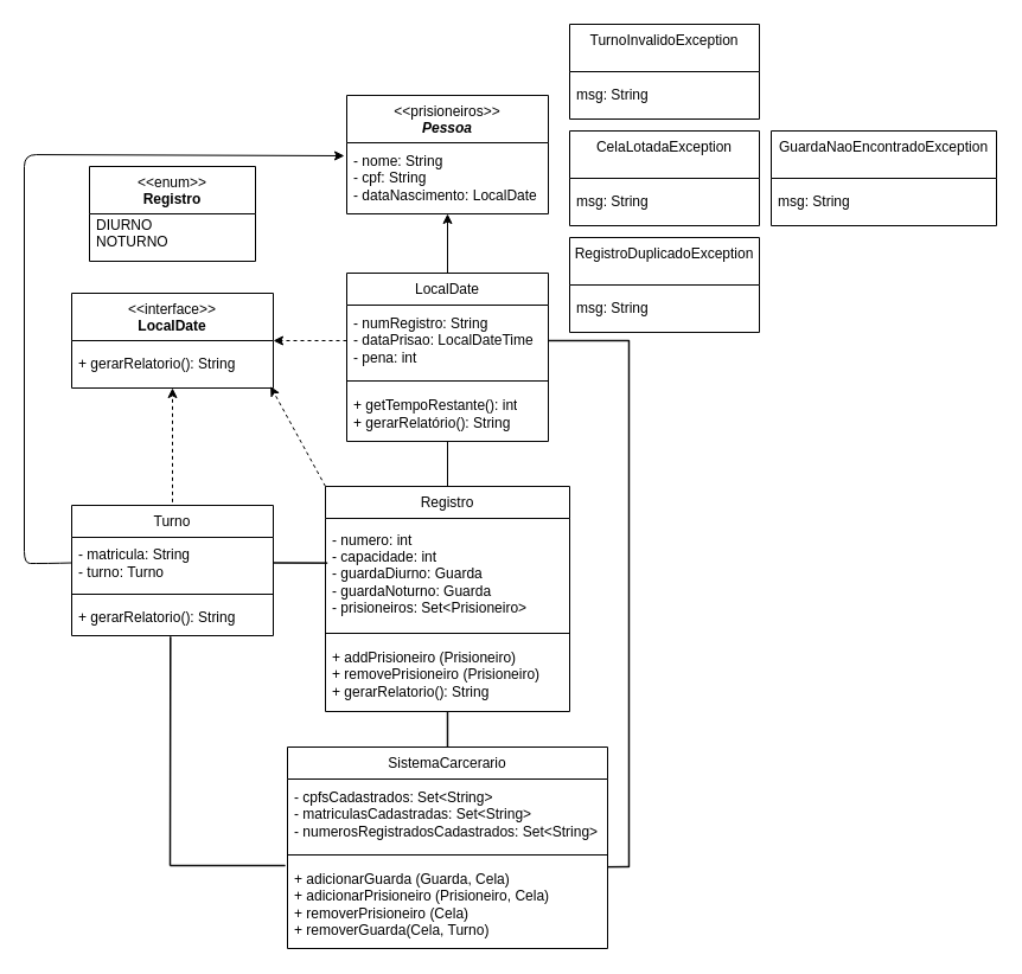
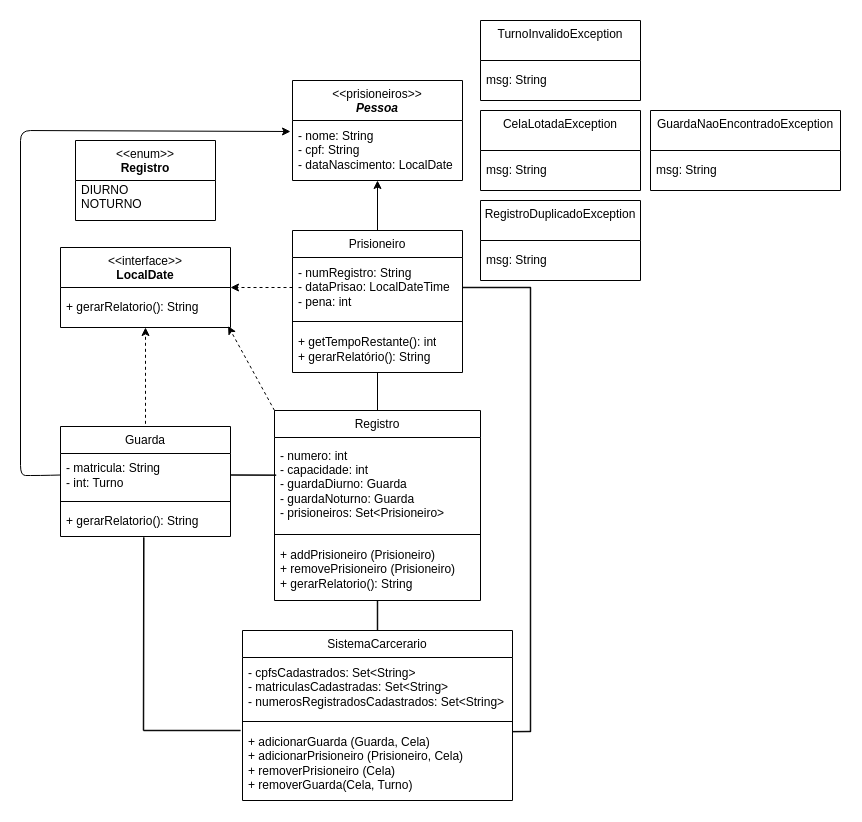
  <mxCell id="0" />
  <mxCell id="1" parent="0" />
  <mxCell id="2" value="&amp;lt;&amp;lt;prisioneiros&amp;gt;&amp;gt;&lt;br&gt;&lt;div&gt;&lt;i&gt;&lt;b&gt;Pessoa&lt;/b&gt;&lt;/i&gt;&lt;/div&gt;" style="swimlane;fontStyle=0;align=center;verticalAlign=top;childLayout=stackLayout;horizontal=1;startSize=40;horizontalStack=0;resizeParent=1;resizeParentMax=0;resizeLast=0;collapsible=0;marginBottom=0;html=1;whiteSpace=wrap;" vertex="1" parent="1"><mxGeometry x="292" y="80" width="170" height="100" as="geometry" /></mxCell>
  <mxCell id="3" value="&lt;font style=&quot;color: rgb(0, 0, 0);&quot;&gt;- nome: String&lt;/font&gt;&lt;div&gt;&lt;font style=&quot;color: rgb(0, 0, 0);&quot;&gt;- cpf: String&lt;/font&gt;&lt;/div&gt;&lt;div&gt;&lt;font style=&quot;color: rgb(0, 0, 0);&quot;&gt;- dataNascimento: LocalDate&lt;/font&gt;&lt;/div&gt;" style="text;html=1;strokeColor=none;fillColor=none;align=left;verticalAlign=middle;spacingLeft=4;spacingRight=4;overflow=hidden;rotatable=0;points=[[0,0.5],[1,0.5]];portConstraint=eastwest;whiteSpace=wrap;" vertex="1" parent="2"><mxGeometry y="40" width="170" height="60" as="geometry" /></mxCell>
  <mxCell id="4" value="&amp;lt;&amp;lt;enum&amp;gt;&amp;gt;&lt;br&gt;&lt;b&gt;Registro&lt;/b&gt;" style="swimlane;fontStyle=0;align=center;verticalAlign=top;childLayout=stackLayout;horizontal=1;startSize=40;horizontalStack=0;resizeParent=1;resizeParentMax=0;resizeLast=0;collapsible=0;marginBottom=0;html=1;whiteSpace=wrap;" vertex="1" parent="1"><mxGeometry x="75" y="140" width="140" height="80" as="geometry" /></mxCell>
  <mxCell id="5" value="DIURNO&lt;div&gt;NOTURNO&lt;/div&gt;&lt;div&gt;&lt;br&gt;&lt;/div&gt;" style="text;html=1;strokeColor=none;fillColor=none;align=left;verticalAlign=middle;spacingLeft=4;spacingRight=4;overflow=hidden;rotatable=0;points=[[0,0.5],[1,0.5]];portConstraint=eastwest;whiteSpace=wrap;" vertex="1" parent="4"><mxGeometry y="40" width="140" height="40" as="geometry" /></mxCell>
  <mxCell id="6" value="&amp;lt;&amp;lt;interface&amp;gt;&amp;gt;&lt;br&gt;&lt;b&gt;LocalDate&lt;/b&gt;" style="swimlane;fontStyle=0;align=center;verticalAlign=top;childLayout=stackLayout;horizontal=1;startSize=40;horizontalStack=0;resizeParent=1;resizeParentMax=0;resizeLast=0;collapsible=0;marginBottom=0;html=1;whiteSpace=wrap;" vertex="1" parent="1"><mxGeometry x="60" y="247" width="170" height="80" as="geometry" /></mxCell>
  <mxCell id="7" value="+ gerarRelatorio(): String" style="text;html=1;strokeColor=none;fillColor=none;align=left;verticalAlign=middle;spacingLeft=4;spacingRight=4;overflow=hidden;rotatable=0;points=[[0,0.5],[1,0.5]];portConstraint=eastwest;whiteSpace=wrap;" vertex="1" parent="6"><mxGeometry y="40" width="170" height="40" as="geometry" /></mxCell>
  <mxCell id="8" value="TurnoInvalidoException" style="swimlane;fontStyle=0;align=center;verticalAlign=top;childLayout=stackLayout;horizontal=1;startSize=40;horizontalStack=0;resizeParent=1;resizeParentMax=0;resizeLast=0;collapsible=0;marginBottom=0;html=1;whiteSpace=wrap;" vertex="1" parent="1"><mxGeometry x="480" y="20" width="160" height="80" as="geometry" /></mxCell>
  <mxCell id="9" value="&lt;div&gt;&lt;span style=&quot;background-color: transparent;&quot;&gt;&lt;font style=&quot;color: rgb(0, 0, 0);&quot;&gt;msg: String&lt;/font&gt;&lt;/span&gt;&lt;/div&gt;" style="text;html=1;strokeColor=none;fillColor=none;align=left;verticalAlign=middle;spacingLeft=4;spacingRight=4;overflow=hidden;rotatable=0;points=[[0,0.5],[1,0.5]];portConstraint=eastwest;whiteSpace=wrap;" vertex="1" parent="8"><mxGeometry y="40" width="160" height="40" as="geometry" /></mxCell>
  <mxCell id="10" value="CelaLotadaException" style="swimlane;fontStyle=0;align=center;verticalAlign=top;childLayout=stackLayout;horizontal=1;startSize=40;horizontalStack=0;resizeParent=1;resizeParentMax=0;resizeLast=0;collapsible=0;marginBottom=0;html=1;whiteSpace=wrap;" vertex="1" parent="1"><mxGeometry x="480" y="110" width="160" height="80" as="geometry" /></mxCell>
  <mxCell id="11" value="&lt;div&gt;&lt;span style=&quot;background-color: transparent;&quot;&gt;&lt;font style=&quot;color: rgb(0, 0, 0);&quot;&gt;msg: String&lt;/font&gt;&lt;/span&gt;&lt;/div&gt;" style="text;html=1;strokeColor=none;fillColor=none;align=left;verticalAlign=middle;spacingLeft=4;spacingRight=4;overflow=hidden;rotatable=0;points=[[0,0.5],[1,0.5]];portConstraint=eastwest;whiteSpace=wrap;" vertex="1" parent="10"><mxGeometry y="40" width="160" height="40" as="geometry" /></mxCell>
  <mxCell id="12" value="RegistroDuplicadoException" style="swimlane;fontStyle=0;align=center;verticalAlign=top;childLayout=stackLayout;horizontal=1;startSize=40;horizontalStack=0;resizeParent=1;resizeParentMax=0;resizeLast=0;collapsible=0;marginBottom=0;html=1;whiteSpace=wrap;" vertex="1" parent="1"><mxGeometry x="480" y="200" width="160" height="80" as="geometry" /></mxCell>
  <mxCell id="13" value="&lt;div&gt;&lt;span style=&quot;background-color: transparent;&quot;&gt;&lt;font style=&quot;color: rgb(0, 0, 0);&quot;&gt;msg: String&lt;/font&gt;&lt;/span&gt;&lt;/div&gt;" style="text;html=1;strokeColor=none;fillColor=none;align=left;verticalAlign=middle;spacingLeft=4;spacingRight=4;overflow=hidden;rotatable=0;points=[[0,0.5],[1,0.5]];portConstraint=eastwest;whiteSpace=wrap;" vertex="1" parent="12"><mxGeometry y="40" width="160" height="40" as="geometry" /></mxCell>
  <mxCell id="14" style="edgeStyle=none;html=1;exitX=0.5;exitY=0;exitDx=0;exitDy=0;" edge="1" parent="1" source="15" target="3"><mxGeometry relative="1" as="geometry" /></mxCell>
- <mxCell id="15" value="LocalDate" style="swimlane;fontStyle=0;align=center;verticalAlign=top;childLayout=stackLayout;horizontal=1;startSize=27;horizontalStack=0;resizeParent=1;resizeParentMax=0;resizeLast=0;collapsible=0;marginBottom=0;html=1;whiteSpace=wrap;" vertex="1" parent="1"><mxGeometry x="292" y="230" width="170" height="142" as="geometry" /></mxCell>
+ <mxCell id="15" value="Prisioneiro" style="swimlane;fontStyle=0;align=center;verticalAlign=top;childLayout=stackLayout;horizontal=1;startSize=27;horizontalStack=0;resizeParent=1;resizeParentMax=0;resizeLast=0;collapsible=0;marginBottom=0;html=1;whiteSpace=wrap;" vertex="1" parent="1"><mxGeometry x="292" y="230" width="170" height="142" as="geometry" /></mxCell>
  <mxCell id="16" value="&lt;font style=&quot;color: rgb(0, 0, 0);&quot;&gt;- numRegistro: String&lt;/font&gt;&lt;div&gt;&lt;font style=&quot;color: rgb(0, 0, 0);&quot;&gt;- dataPrisao: LocalDateTime&lt;/font&gt;&lt;/div&gt;&lt;div&gt;&lt;font style=&quot;color: rgb(0, 0, 0);&quot;&gt;- pena: int&lt;/font&gt;&lt;/div&gt;" style="text;html=1;strokeColor=none;fillColor=none;align=left;verticalAlign=middle;spacingLeft=4;spacingRight=4;overflow=hidden;rotatable=0;points=[[0,0.5],[1,0.5]];portConstraint=eastwest;whiteSpace=wrap;" vertex="1" parent="15"><mxGeometry y="27" width="170" height="60" as="geometry" /></mxCell>
  <mxCell id="17" value="" style="line;strokeWidth=1;fillColor=none;align=left;verticalAlign=middle;spacingTop=-1;spacingLeft=3;spacingRight=3;rotatable=0;labelPosition=right;points=[];portConstraint=eastwest;" vertex="1" parent="15"><mxGeometry y="87" width="170" height="8" as="geometry" /></mxCell>
  <mxCell id="18" value="&lt;font style=&quot;color: rgb(0, 0, 0);&quot;&gt;+ getTempoRestante(): int&lt;/font&gt;&lt;div&gt;&lt;font style=&quot;color: rgb(0, 0, 0);&quot;&gt;+ gerarRelatório(): String&lt;/font&gt;&lt;/div&gt;" style="text;html=1;strokeColor=none;fillColor=none;align=left;verticalAlign=middle;spacingLeft=4;spacingRight=4;overflow=hidden;rotatable=0;points=[[0,0.5],[1,0.5]];portConstraint=eastwest;whiteSpace=wrap;" vertex="1" parent="15"><mxGeometry y="95" width="170" height="47" as="geometry" /></mxCell>
  <mxCell id="19" value="SistemaCarcerario" style="swimlane;fontStyle=0;align=center;verticalAlign=top;childLayout=stackLayout;horizontal=1;startSize=27;horizontalStack=0;resizeParent=1;resizeParentMax=0;resizeLast=0;collapsible=0;marginBottom=0;html=1;whiteSpace=wrap;" vertex="1" parent="1"><mxGeometry x="242" y="630" width="270" height="170" as="geometry" /></mxCell>
  <mxCell id="20" value="- cpfsCadastrados: Set&amp;lt;String&amp;gt;&lt;div&gt;&lt;span style=&quot;color: rgb(0, 0, 0);&quot;&gt;- matriculasCadastradas: Set&amp;lt;String&amp;gt;&lt;br&gt;&lt;/span&gt;&lt;span style=&quot;color: rgb(0, 0, 0);&quot;&gt;- numerosRegistradosCadastrados: Set&amp;lt;String&amp;gt;&lt;/span&gt;&lt;span style=&quot;color: rgb(0, 0, 0);&quot;&gt;&lt;/span&gt;&lt;/div&gt;" style="text;html=1;strokeColor=none;fillColor=none;align=left;verticalAlign=middle;spacingLeft=4;spacingRight=4;overflow=hidden;rotatable=0;points=[[0,0.5],[1,0.5]];portConstraint=eastwest;whiteSpace=wrap;" vertex="1" parent="19"><mxGeometry y="27" width="270" height="60" as="geometry" /></mxCell>
  <mxCell id="21" value="" style="line;strokeWidth=1;fillColor=none;align=left;verticalAlign=middle;spacingTop=-1;spacingLeft=3;spacingRight=3;rotatable=0;labelPosition=right;points=[];portConstraint=eastwest;" vertex="1" parent="19"><mxGeometry y="87" width="270" height="8" as="geometry" /></mxCell>
  <mxCell id="22" value="&lt;font style=&quot;color: rgb(0, 0, 0);&quot;&gt;+ adicionarGuarda (Guarda, Cela)&lt;/font&gt;&lt;div&gt;&lt;font style=&quot;color: rgb(0, 0, 0);&quot;&gt;+ adicionarPrisioneiro (Prisioneiro, Cela)&lt;/font&gt;&lt;/div&gt;&lt;div&gt;&lt;font style=&quot;color: rgb(0, 0, 0);&quot;&gt;+ removerPrisioneiro (Cela)&lt;/font&gt;&lt;/div&gt;&lt;div&gt;&lt;font style=&quot;color: rgb(0, 0, 0);&quot;&gt;+ removerGuarda(Cela, Turno)&lt;/font&gt;&lt;/div&gt;" style="text;html=1;strokeColor=none;fillColor=none;align=left;verticalAlign=middle;spacingLeft=4;spacingRight=4;overflow=hidden;rotatable=0;points=[[0,0.5],[1,0.5]];portConstraint=eastwest;whiteSpace=wrap;" vertex="1" parent="19"><mxGeometry y="95" width="270" height="75" as="geometry" /></mxCell>
  <mxCell id="23" value="Registro" style="swimlane;fontStyle=0;align=center;verticalAlign=top;childLayout=stackLayout;horizontal=1;startSize=27;horizontalStack=0;resizeParent=1;resizeParentMax=0;resizeLast=0;collapsible=0;marginBottom=0;html=1;whiteSpace=wrap;" vertex="1" parent="1"><mxGeometry x="274" y="410" width="206" height="190" as="geometry" /></mxCell>
  <mxCell id="24" value="&lt;font style=&quot;color: rgb(0, 0, 0);&quot;&gt;- numero: int&lt;/font&gt;&lt;div&gt;&lt;font style=&quot;color: rgb(0, 0, 0);&quot;&gt;- capacidade: int&lt;/font&gt;&lt;/div&gt;&lt;div&gt;&lt;font style=&quot;color: rgb(0, 0, 0);&quot;&gt;- guardaDiurno: Guarda&lt;/font&gt;&lt;/div&gt;&lt;div&gt;&lt;font style=&quot;color: rgb(0, 0, 0);&quot;&gt;- guardaNoturno: Guarda&lt;/font&gt;&lt;/div&gt;&lt;div&gt;&lt;font style=&quot;color: rgb(0, 0, 0);&quot;&gt;- prisioneiros: Set&amp;lt;Prisioneiro&amp;gt;&lt;/font&gt;&lt;/div&gt;" style="text;html=1;strokeColor=none;fillColor=none;align=left;verticalAlign=middle;spacingLeft=4;spacingRight=4;overflow=hidden;rotatable=0;points=[[0,0.5],[1,0.5]];portConstraint=eastwest;whiteSpace=wrap;dashed=1;" vertex="1" parent="23"><mxGeometry y="27" width="206" height="93" as="geometry" /></mxCell>
  <mxCell id="25" value="" style="line;strokeWidth=1;fillColor=none;align=left;verticalAlign=middle;spacingTop=-1;spacingLeft=3;spacingRight=3;rotatable=0;labelPosition=right;points=[];portConstraint=eastwest;" vertex="1" parent="23"><mxGeometry y="120" width="206" height="8" as="geometry" /></mxCell>
  <mxCell id="26" value="+ addPrisioneiro (Prisioneiro)&lt;div&gt;&lt;font color=&quot;#000000&quot;&gt;+ removePrisioneiro (Prisioneiro)&lt;br&gt;&lt;/font&gt;&lt;div&gt;&lt;font style=&quot;color: rgb(0, 0, 0);&quot;&gt;+ gerarRelatorio(): String&lt;/font&gt;&lt;/div&gt;&lt;/div&gt;" style="text;html=1;strokeColor=none;fillColor=none;align=left;verticalAlign=middle;spacingLeft=4;spacingRight=4;overflow=hidden;rotatable=0;points=[[0,0.5],[1,0.5]];portConstraint=eastwest;whiteSpace=wrap;" vertex="1" parent="23"><mxGeometry y="128" width="206" height="62" as="geometry" /></mxCell>
- <mxCell id="27" value="Turno" style="swimlane;fontStyle=0;align=center;verticalAlign=top;childLayout=stackLayout;horizontal=1;startSize=27;horizontalStack=0;resizeParent=1;resizeParentMax=0;resizeLast=0;collapsible=0;marginBottom=0;html=1;whiteSpace=wrap;" vertex="1" parent="1"><mxGeometry x="60" y="426" width="170" height="110" as="geometry" /></mxCell>
- <mxCell id="28" value="- matricula: String&lt;div&gt;- turno: Turno&lt;/div&gt;" style="text;html=1;strokeColor=none;fillColor=none;align=left;verticalAlign=middle;spacingLeft=4;spacingRight=4;overflow=hidden;rotatable=0;points=[[0,0.5],[1,0.5]];portConstraint=eastwest;whiteSpace=wrap;" vertex="1" parent="27"><mxGeometry y="27" width="170" height="43" as="geometry" /></mxCell>
+ <mxCell id="27" value="Guarda" style="swimlane;fontStyle=0;align=center;verticalAlign=top;childLayout=stackLayout;horizontal=1;startSize=27;horizontalStack=0;resizeParent=1;resizeParentMax=0;resizeLast=0;collapsible=0;marginBottom=0;html=1;whiteSpace=wrap;" vertex="1" parent="1"><mxGeometry x="60" y="426" width="170" height="110" as="geometry" /></mxCell>
+ <mxCell id="28" value="- matricula: String&lt;div&gt;- int: Turno&lt;/div&gt;" style="text;html=1;strokeColor=none;fillColor=none;align=left;verticalAlign=middle;spacingLeft=4;spacingRight=4;overflow=hidden;rotatable=0;points=[[0,0.5],[1,0.5]];portConstraint=eastwest;whiteSpace=wrap;" vertex="1" parent="27"><mxGeometry y="27" width="170" height="43" as="geometry" /></mxCell>
  <mxCell id="29" value="" style="line;strokeWidth=1;fillColor=none;align=left;verticalAlign=middle;spacingTop=-1;spacingLeft=3;spacingRight=3;rotatable=0;labelPosition=right;points=[];portConstraint=eastwest;" vertex="1" parent="27"><mxGeometry y="70" width="170" height="10" as="geometry" /></mxCell>
  <mxCell id="30" value="&lt;div&gt;&lt;font style=&quot;color: rgb(0, 0, 0);&quot;&gt;+ gerarRelatorio(): String&lt;/font&gt;&lt;/div&gt;" style="text;html=1;strokeColor=none;fillColor=none;align=left;verticalAlign=middle;spacingLeft=4;spacingRight=4;overflow=hidden;rotatable=0;points=[[0,0.5],[1,0.5]];portConstraint=eastwest;whiteSpace=wrap;" vertex="1" parent="27"><mxGeometry y="80" width="170" height="30" as="geometry" /></mxCell>
  <mxCell id="31" value="" style="edgeStyle=none;html=1;entryX=1;entryY=0.5;entryDx=0;entryDy=0;shape=link;width=0;exitX=0.008;exitY=0.405;exitDx=0;exitDy=0;exitPerimeter=0;" edge="1" parent="1" source="24" target="28"><mxGeometry relative="1" as="geometry"><mxPoint x="270" y="475" as="sourcePoint" /></mxGeometry></mxCell>
  <mxCell id="32" style="edgeStyle=none;html=1;exitX=0.5;exitY=0;exitDx=0;exitDy=0;shape=link;width=0;" edge="1" parent="1" source="23" target="18"><mxGeometry relative="1" as="geometry" /></mxCell>
  <mxCell id="33" style="edgeStyle=none;html=1;exitX=0;exitY=0.5;exitDx=0;exitDy=0;entryX=1;entryY=0.5;entryDx=0;entryDy=0;dashed=1;" edge="1" parent="1" source="16" target="6"><mxGeometry relative="1" as="geometry" /></mxCell>
  <mxCell id="34" style="edgeStyle=none;html=1;exitX=0.5;exitY=0;exitDx=0;exitDy=0;dashed=1;" edge="1" parent="1" target="7"><mxGeometry relative="1" as="geometry"><mxPoint x="145" y="423.32" as="sourcePoint" /><mxPoint x="150" y="329" as="targetPoint" /></mxGeometry></mxCell>
  <mxCell id="35" style="edgeStyle=none;html=1;exitX=0;exitY=0;exitDx=0;exitDy=0;entryX=0.986;entryY=0.963;entryDx=0;entryDy=0;entryPerimeter=0;dashed=1;" edge="1" parent="1" source="23" target="7"><mxGeometry relative="1" as="geometry" /></mxCell>
  <mxCell id="36" style="edgeStyle=none;html=1;exitX=0;exitY=0.5;exitDx=0;exitDy=0;" edge="1" parent="1" source="28"><mxGeometry relative="1" as="geometry"><mxPoint x="290" y="131" as="targetPoint" /><Array as="points"><mxPoint x="40" y="475" /><mxPoint x="20" y="475" /><mxPoint x="20" y="130" /></Array></mxGeometry></mxCell>
  <mxCell id="37" style="edgeStyle=none;html=1;exitX=1;exitY=0.5;exitDx=0;exitDy=0;entryX=1.002;entryY=0.082;entryDx=0;entryDy=0;entryPerimeter=0;shape=link;width=-0.435;" edge="1" parent="1" source="16" target="22"><mxGeometry relative="1" as="geometry"><mxPoint x="540" y="770" as="targetPoint" /><Array as="points"><mxPoint x="530" y="287" /><mxPoint x="530" y="731" /></Array></mxGeometry></mxCell>
  <mxCell id="38" style="edgeStyle=none;html=1;exitX=0.5;exitY=0;exitDx=0;exitDy=0;shape=link;width=0.435;" edge="1" parent="1" source="19"><mxGeometry relative="1" as="geometry"><mxPoint x="377" y="600" as="targetPoint" /></mxGeometry></mxCell>
  <mxCell id="39" style="edgeStyle=none;html=1;exitX=0.49;exitY=1.029;exitDx=0;exitDy=0;exitPerimeter=0;shape=link;width=0.435;" edge="1" parent="1" source="30"><mxGeometry relative="1" as="geometry"><mxPoint x="240" y="730" as="targetPoint" /><Array as="points"><mxPoint x="143" y="730" /></Array></mxGeometry></mxCell>
  <mxCell id="40" value="GuardaNaoEncontradoException&lt;div&gt;&lt;br&gt;&lt;/div&gt;" style="swimlane;fontStyle=0;align=center;verticalAlign=top;childLayout=stackLayout;horizontal=1;startSize=40;horizontalStack=0;resizeParent=1;resizeParentMax=0;resizeLast=0;collapsible=0;marginBottom=0;html=1;whiteSpace=wrap;" vertex="1" parent="1"><mxGeometry x="650" y="110" width="190" height="80" as="geometry" /></mxCell>
  <mxCell id="41" value="&lt;div&gt;&lt;span style=&quot;background-color: transparent;&quot;&gt;&lt;font style=&quot;color: rgb(0, 0, 0);&quot;&gt;msg: String&lt;/font&gt;&lt;/span&gt;&lt;/div&gt;" style="text;html=1;strokeColor=none;fillColor=none;align=left;verticalAlign=middle;spacingLeft=4;spacingRight=4;overflow=hidden;rotatable=0;points=[[0,0.5],[1,0.5]];portConstraint=eastwest;whiteSpace=wrap;" vertex="1" parent="40"><mxGeometry y="40" width="190" height="40" as="geometry" /></mxCell>
